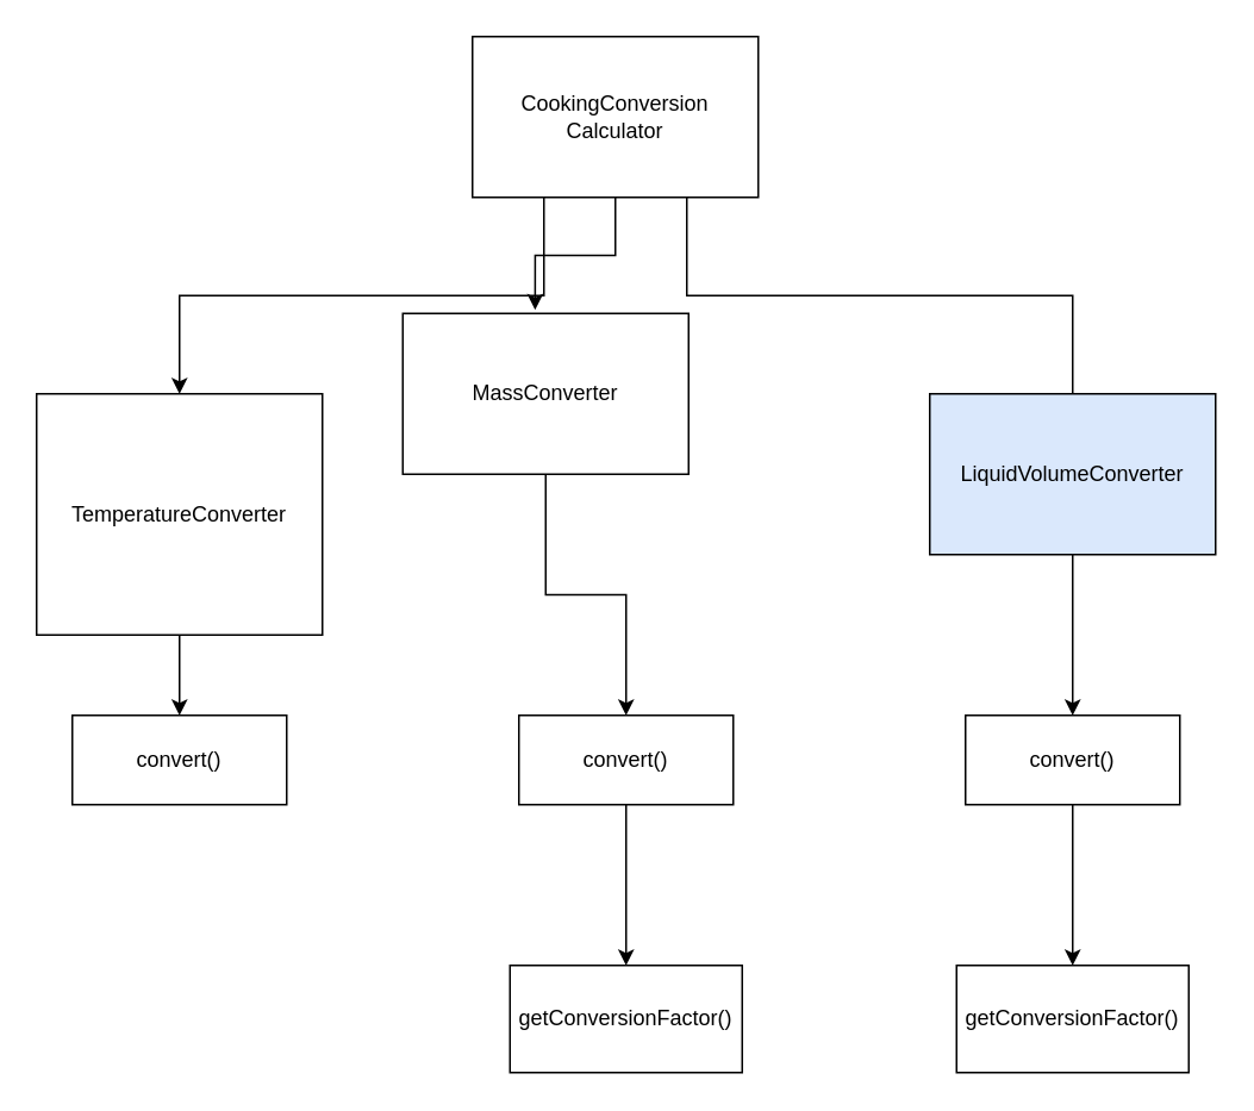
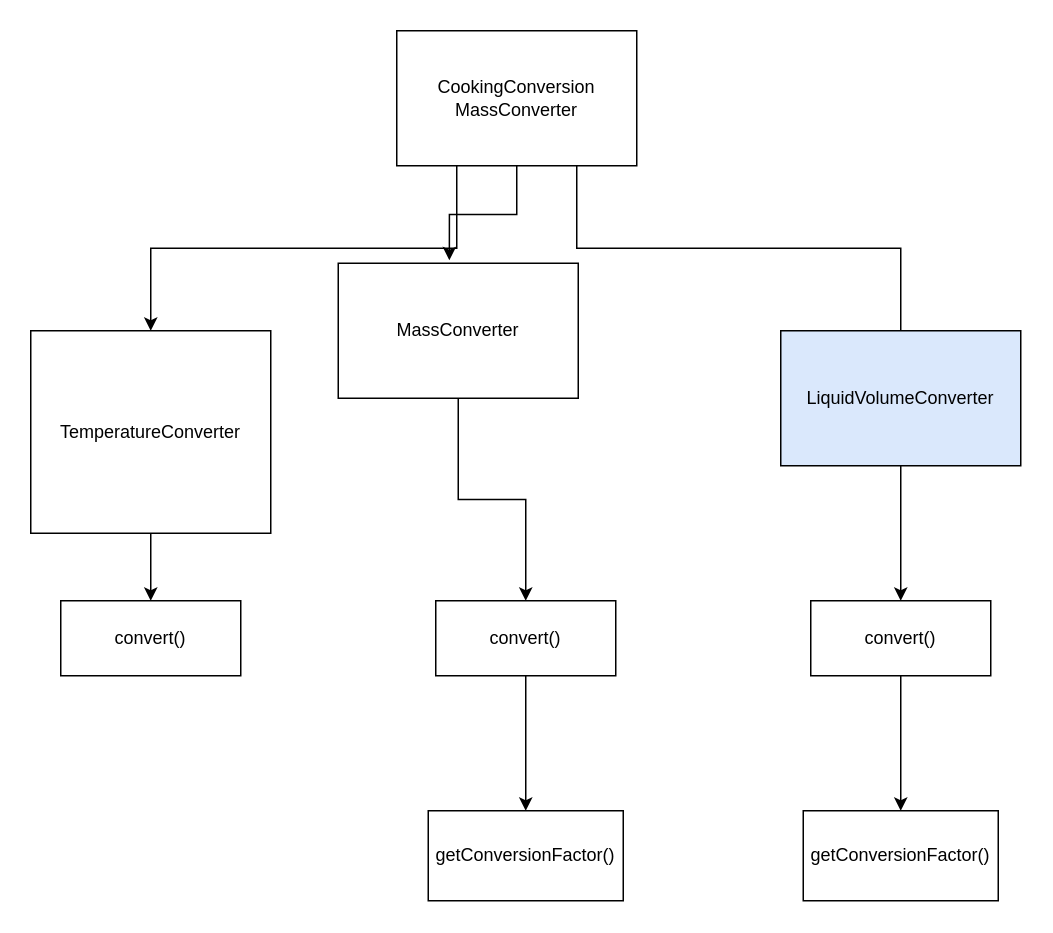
  <mxCell id="0" />
  <mxCell id="1" parent="0" />
  <mxCell id="2" style="edgeStyle=orthogonalEdgeStyle;rounded=0;orthogonalLoop=1;jettySize=auto;html=1;exitX=0.25;exitY=1;exitDx=0;exitDy=0;entryX=0.5;entryY=0;entryDx=0;entryDy=0;" edge="1" parent="1" source="4" target="6"><mxGeometry relative="1" as="geometry" /></mxCell>
  <mxCell id="3" style="edgeStyle=orthogonalEdgeStyle;rounded=0;orthogonalLoop=1;jettySize=auto;html=1;exitX=0.75;exitY=1;exitDx=0;exitDy=0;entryX=0.5;entryY=0;entryDx=0;entryDy=0;endArrow=none;" edge="1" parent="1" source="4" target="10"><mxGeometry relative="1" as="geometry" /></mxCell>
- <mxCell id="4" value="CookingConversion&lt;div&gt;Calculator&lt;/div&gt;" style="rounded=0;whiteSpace=wrap;html=1;" vertex="1" parent="1"><mxGeometry x="264" y="20" width="160" height="90" as="geometry" /></mxCell>
+ <mxCell id="4" value="CookingConversion&lt;div&gt;MassConverter&lt;/div&gt;" style="rounded=0;whiteSpace=wrap;html=1;" vertex="1" parent="1"><mxGeometry x="264" y="20" width="160" height="90" as="geometry" /></mxCell>
  <mxCell id="5" style="edgeStyle=orthogonalEdgeStyle;rounded=0;orthogonalLoop=1;jettySize=auto;html=1;" edge="1" parent="1" source="6" target="12"><mxGeometry relative="1" as="geometry" /></mxCell>
  <mxCell id="6" value="TemperatureConverter" style="rounded=0;whiteSpace=wrap;html=1;" vertex="1" parent="1"><mxGeometry x="20" y="220" width="160" height="135" as="geometry" /></mxCell>
  <mxCell id="7" style="edgeStyle=orthogonalEdgeStyle;rounded=0;orthogonalLoop=1;jettySize=auto;html=1;entryX=0.5;entryY=0;entryDx=0;entryDy=0;" edge="1" parent="1" source="8" target="14"><mxGeometry relative="1" as="geometry" /></mxCell>
  <mxCell id="8" value="MassConverter" style="rounded=0;whiteSpace=wrap;html=1;" vertex="1" parent="1"><mxGeometry x="225" y="175" width="160" height="90" as="geometry" /></mxCell>
  <mxCell id="9" style="edgeStyle=orthogonalEdgeStyle;rounded=0;orthogonalLoop=1;jettySize=auto;html=1;entryX=0.5;entryY=0;entryDx=0;entryDy=0;" edge="1" parent="1" source="10" target="17"><mxGeometry relative="1" as="geometry" /></mxCell>
  <mxCell id="10" value="LiquidVolumeConverter" style="rounded=0;whiteSpace=wrap;html=1;fillColor=#dae8fc;" vertex="1" parent="1"><mxGeometry x="520" y="220" width="160" height="90" as="geometry" /></mxCell>
  <mxCell id="11" style="edgeStyle=orthogonalEdgeStyle;rounded=0;orthogonalLoop=1;jettySize=auto;html=1;entryX=0.463;entryY=-0.022;entryDx=0;entryDy=0;entryPerimeter=0;" edge="1" parent="1" source="4" target="8"><mxGeometry relative="1" as="geometry" /></mxCell>
  <mxCell id="12" value="convert()" style="rounded=0;whiteSpace=wrap;html=1;" vertex="1" parent="1"><mxGeometry x="40" y="400" width="120" height="50" as="geometry" /></mxCell>
  <mxCell id="13" style="edgeStyle=orthogonalEdgeStyle;rounded=0;orthogonalLoop=1;jettySize=auto;html=1;entryX=0.5;entryY=0;entryDx=0;entryDy=0;" edge="1" parent="1" source="14" target="15"><mxGeometry relative="1" as="geometry" /></mxCell>
  <mxCell id="14" value="convert()" style="rounded=0;whiteSpace=wrap;html=1;" vertex="1" parent="1"><mxGeometry x="290" y="400" width="120" height="50" as="geometry" /></mxCell>
  <mxCell id="15" value="getConversionFactor()" style="rounded=0;whiteSpace=wrap;html=1;" vertex="1" parent="1"><mxGeometry x="285" y="540" width="130" height="60" as="geometry" /></mxCell>
  <mxCell id="16" style="edgeStyle=orthogonalEdgeStyle;rounded=0;orthogonalLoop=1;jettySize=auto;html=1;entryX=0.5;entryY=0;entryDx=0;entryDy=0;" edge="1" parent="1" source="17" target="18"><mxGeometry relative="1" as="geometry" /></mxCell>
  <mxCell id="17" value="convert()" style="rounded=0;whiteSpace=wrap;html=1;" vertex="1" parent="1"><mxGeometry x="540" y="400" width="120" height="50" as="geometry" /></mxCell>
  <mxCell id="18" value="getConversionFactor()" style="rounded=0;whiteSpace=wrap;html=1;" vertex="1" parent="1"><mxGeometry x="535" y="540" width="130" height="60" as="geometry" /></mxCell>
